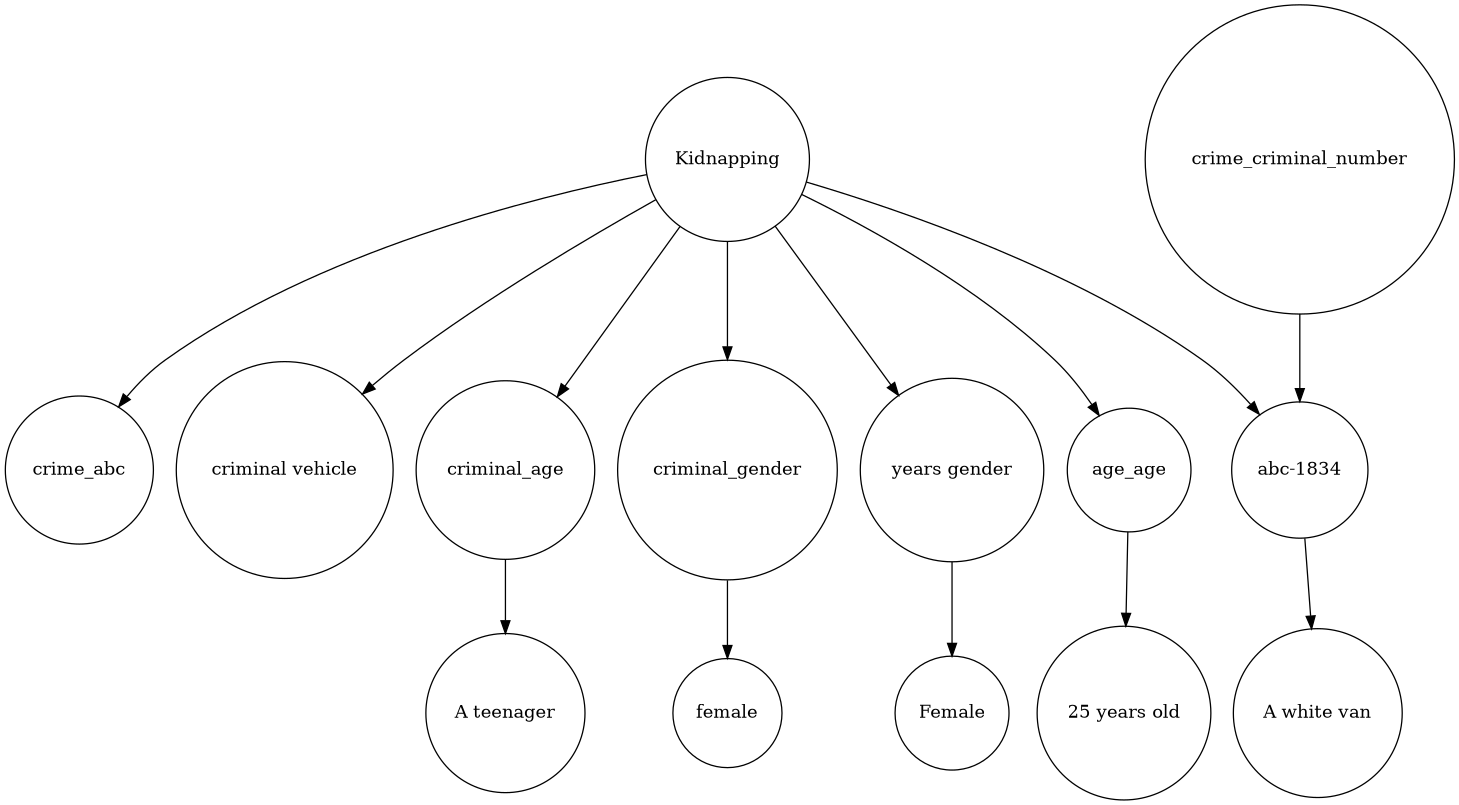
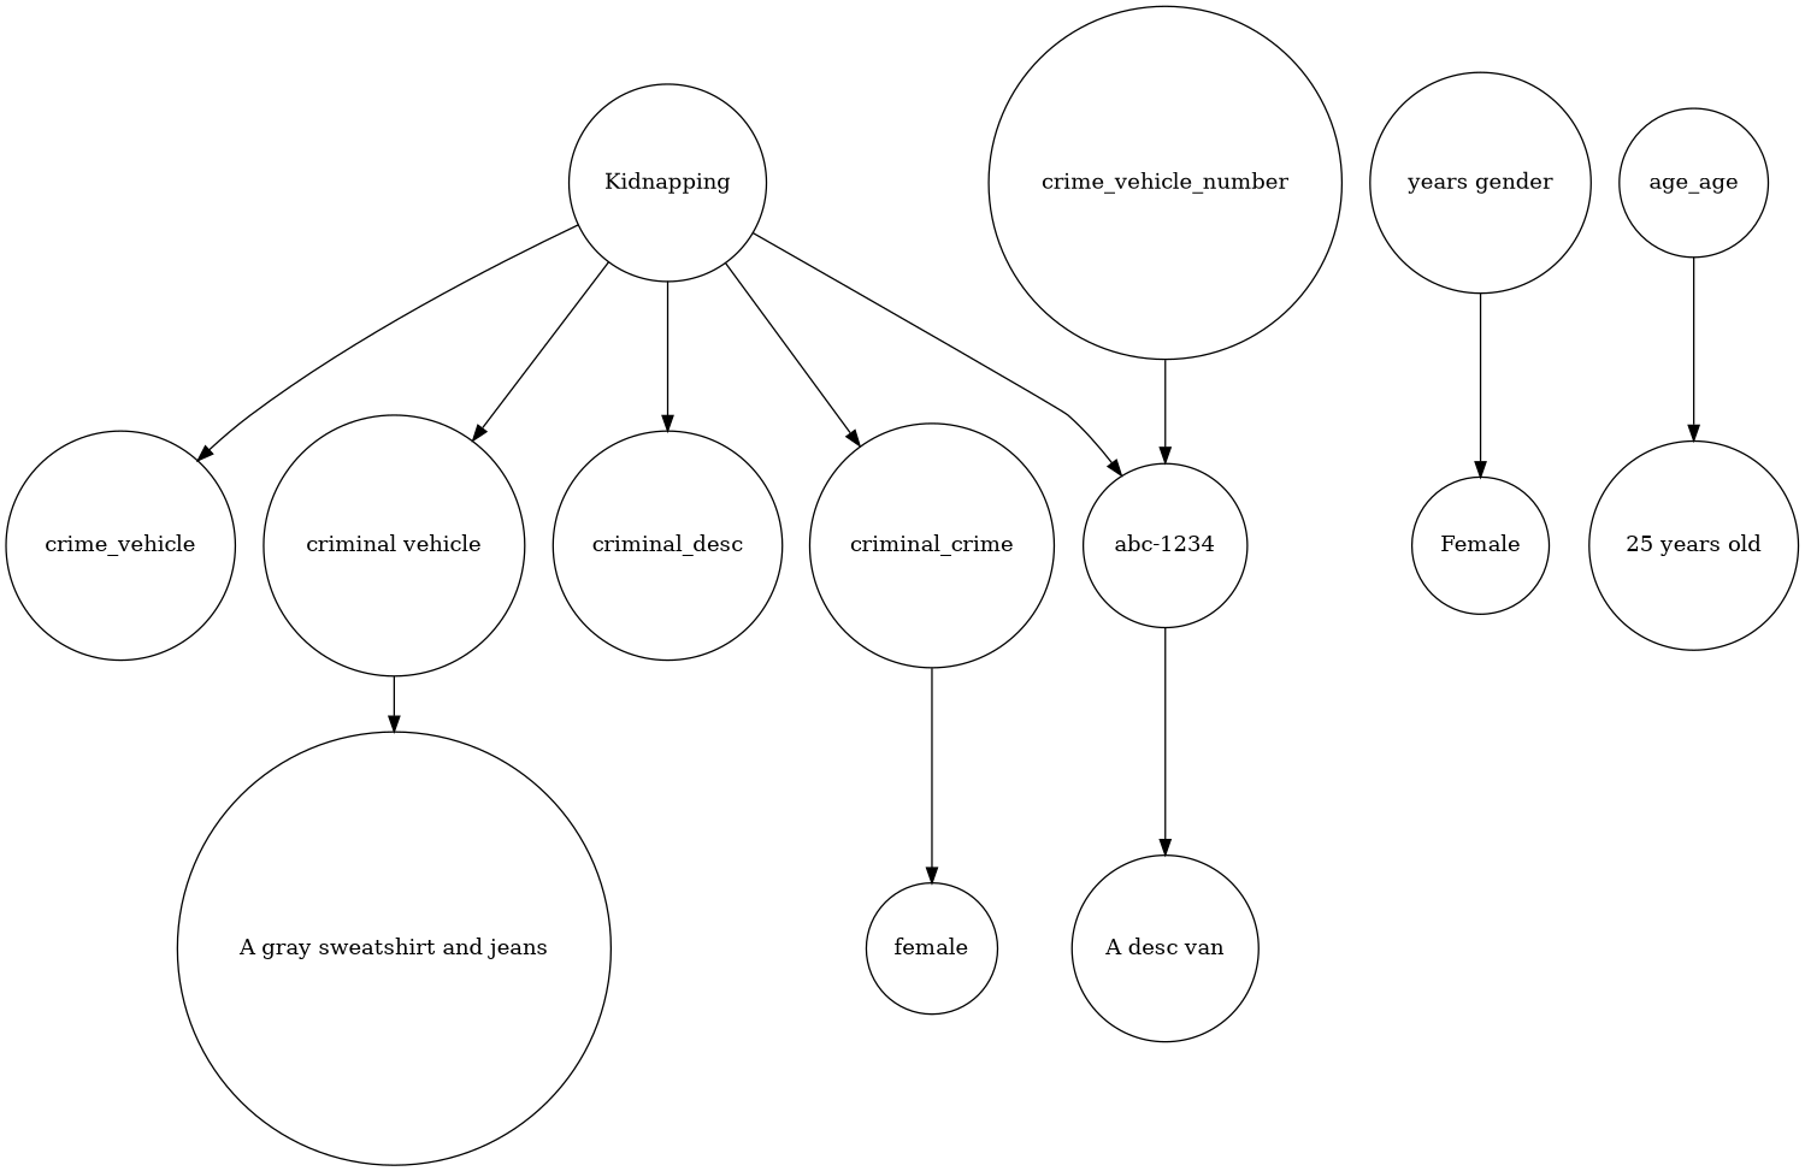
  digraph {
    node [shape=circle]
    n1 [label=Kidnapping]
-   n2 [label=crime_abc]
+   n2 [label=crime_vehicle]
    n3 [label="criminal vehicle"]
-   n4 [label=criminal_age]
-   n5 [label=criminal_gender]
+   n4 [label=criminal_desc]
+   n5 [label=criminal_crime]
    n6 [label="years gender"]
    n7 [label=age_age]
-   n8 [label="abc-1834"]
-   n9 [label=crime_criminal_number]
-   n11 [label="A teenager"]
+   n8 [label="abc-1234"]
+   n9 [label=crime_vehicle_number]
+   n10 [label="A gray sweatshirt and jeans"]
    n12 [label=female]
    n13 [label=Female]
    n14 [label="25 years old"]
-   n15 [label="A white van"]
+   n15 [label="A desc van"]
    n1 -> n2
    n1 -> n3
    n1 -> n4
    n1 -> n5
-   n1 -> n6
-   n1 -> n7
    n1 -> n8
-   n4 -> n11
+   n3 -> n10
    n5 -> n12
    n6 -> n13
    n7 -> n14
    n8 -> n15
    n9 -> n8
  }
